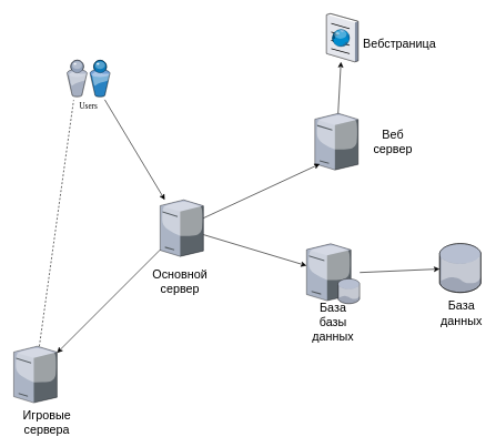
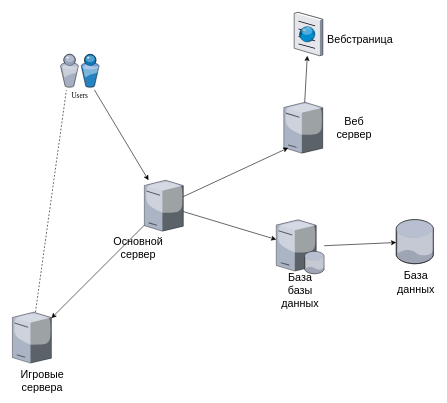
  <mxCell id="0" />
  <mxCell id="1" parent="0" />
  <mxCell id="2" value="Users" style="verticalLabelPosition=bottom;aspect=fixed;html=1;verticalAlign=top;strokeColor=none;shape=mxgraph.citrix.users;rounded=0;shadow=0;comic=0;fontFamily=Verdana;" parent="1" vertex="1"><mxGeometry x="100" y="90" width="64.5" height="55" as="geometry" /></mxCell>
  <mxCell id="3" value="" style="verticalLabelPosition=bottom;aspect=fixed;html=1;verticalAlign=top;strokeColor=none;shape=mxgraph.citrix.tower_server;rounded=0;shadow=0;comic=0;fontFamily=Verdana;" parent="1" vertex="1"><mxGeometry x="240" y="300" width="65" height="85" as="geometry" /></mxCell>
  <mxCell id="4" value="" style="verticalLabelPosition=bottom;aspect=fixed;html=1;verticalAlign=top;strokeColor=none;shape=mxgraph.citrix.tower_server;rounded=0;shadow=0;comic=0;fontFamily=Verdana;" vertex="1" parent="1"><mxGeometry x="20" y="520" width="65" height="85" as="geometry" /></mxCell>
  <mxCell id="5" value="" style="verticalLabelPosition=bottom;aspect=fixed;html=1;verticalAlign=top;strokeColor=none;shape=mxgraph.citrix.tower_server;rounded=0;shadow=0;comic=0;fontFamily=Verdana;" vertex="1" parent="1"><mxGeometry x="472.5" y="170" width="65" height="85" as="geometry" /></mxCell>
  <mxCell id="6" value="" style="verticalLabelPosition=bottom;sketch=0;aspect=fixed;html=1;verticalAlign=top;strokeColor=none;align=center;outlineConnect=0;shape=mxgraph.citrix.database;" vertex="1" parent="1"><mxGeometry x="660" y="365.73" width="62.5" height="73.53" as="geometry" /></mxCell>
  <mxCell id="7" value="" style="verticalLabelPosition=bottom;sketch=0;aspect=fixed;html=1;verticalAlign=top;strokeColor=none;align=center;outlineConnect=0;shape=mxgraph.citrix.database_server;" vertex="1" parent="1"><mxGeometry x="460" y="366" width="80" height="90" as="geometry" /></mxCell>
  <mxCell id="8" value="" style="verticalLabelPosition=bottom;sketch=0;aspect=fixed;html=1;verticalAlign=top;strokeColor=none;align=center;outlineConnect=0;shape=mxgraph.citrix.browser;" vertex="1" parent="1"><mxGeometry x="490" y="20" width="47.5" height="72.5" as="geometry" /></mxCell>
  <mxCell id="9" value="&lt;font style=&quot;font-size: 18px;&quot;&gt;Игровые сервера&lt;/font&gt;" style="text;html=1;strokeColor=none;fillColor=none;align=center;verticalAlign=middle;whiteSpace=wrap;rounded=0;" vertex="1" parent="1"><mxGeometry x="40" y="620" width="60" height="30" as="geometry" /></mxCell>
  <mxCell id="10" value="&lt;font style=&quot;font-size: 18px;&quot;&gt;База данных&lt;/font&gt;" style="text;html=1;strokeColor=none;fillColor=none;align=center;verticalAlign=middle;whiteSpace=wrap;rounded=0;" vertex="1" parent="1"><mxGeometry x="662.5" y="456" width="60" height="30" as="geometry" /></mxCell>
  <mxCell id="11" value="&lt;font style=&quot;font-size: 18px;&quot;&gt;База базы данных&lt;/font&gt;" style="text;html=1;strokeColor=none;fillColor=none;align=center;verticalAlign=middle;whiteSpace=wrap;rounded=0;" vertex="1" parent="1"><mxGeometry x="470" y="470" width="60" height="30" as="geometry" /></mxCell>
  <mxCell id="12" value="&lt;font style=&quot;font-size: 18px;&quot;&gt;Веб сервер&lt;/font&gt;" style="text;html=1;strokeColor=none;fillColor=none;align=center;verticalAlign=middle;whiteSpace=wrap;rounded=0;" vertex="1" parent="1"><mxGeometry x="560" y="197.5" width="60" height="30" as="geometry" /></mxCell>
  <mxCell id="13" value="&lt;font style=&quot;font-size: 18px;&quot;&gt;Вебстраница&lt;/font&gt;" style="text;html=1;strokeColor=none;fillColor=none;align=center;verticalAlign=middle;whiteSpace=wrap;rounded=0;" vertex="1" parent="1"><mxGeometry x="570" y="50" width="60" height="30" as="geometry" /></mxCell>
  <mxCell id="14" value="" style="endArrow=classic;html=1;rounded=0;exitX=0.879;exitY=1.079;exitDx=0;exitDy=0;exitPerimeter=0;" edge="1" parent="1" source="2" target="3"><mxGeometry width="50" height="50" relative="1" as="geometry"><mxPoint x="140" y="150" as="sourcePoint" /><mxPoint x="960" y="550" as="targetPoint" /></mxGeometry></mxCell>
- <mxCell id="15" value="&lt;font style=&quot;font-size: 18px;&quot;&gt;Основной сервер&lt;/font&gt;" style="text;html=1;strokeColor=none;fillColor=none;align=center;verticalAlign=middle;whiteSpace=wrap;rounded=0;" vertex="1" parent="1"><mxGeometry x="240" y="409.26" width="60" height="30" as="geometry" /></mxCell>
+ <mxCell id="15" value="&lt;font style=&quot;font-size: 18px;&quot;&gt;Основной сервер&lt;/font&gt;" style="text;html=1;strokeColor=none;fillColor=none;align=center;verticalAlign=middle;whiteSpace=wrap;rounded=0;" vertex="1" parent="1"><mxGeometry x="200" y="399.26" width="60" height="30" as="geometry" /></mxCell>
  <mxCell id="16" value="" style="endArrow=classic;html=1;rounded=0;" edge="1" parent="1" source="3" target="7"><mxGeometry width="50" height="50" relative="1" as="geometry"><mxPoint x="390" y="310" as="sourcePoint" /><mxPoint x="440" y="260" as="targetPoint" /></mxGeometry></mxCell>
  <mxCell id="17" value="" style="endArrow=classic;html=1;rounded=0;entryX=0.115;entryY=0.894;entryDx=0;entryDy=0;entryPerimeter=0;" edge="1" parent="1" source="3" target="5"><mxGeometry width="50" height="50" relative="1" as="geometry"><mxPoint x="400" y="320" as="sourcePoint" /><mxPoint x="450" y="270" as="targetPoint" /></mxGeometry></mxCell>
  <mxCell id="18" value="" style="endArrow=classic;html=1;rounded=0;" edge="1" parent="1" source="5" target="8"><mxGeometry width="50" height="50" relative="1" as="geometry"><mxPoint x="410" y="330" as="sourcePoint" /><mxPoint x="460" y="280" as="targetPoint" /></mxGeometry></mxCell>
  <mxCell id="19" value="" style="endArrow=classic;html=1;rounded=0;" edge="1" parent="1" source="7" target="6"><mxGeometry width="50" height="50" relative="1" as="geometry"><mxPoint x="420" y="340" as="sourcePoint" /><mxPoint x="470" y="290" as="targetPoint" /></mxGeometry></mxCell>
  <mxCell id="20" value="" style="endArrow=classic;html=1;rounded=0;" edge="1" parent="1" source="3" target="4"><mxGeometry width="50" height="50" relative="1" as="geometry"><mxPoint x="430" y="350" as="sourcePoint" /><mxPoint x="480" y="300" as="targetPoint" /></mxGeometry></mxCell>
  <mxCell id="21" value="" style="endArrow=none;dashed=1;html=1;rounded=0;" edge="1" parent="1" source="4"><mxGeometry width="50" height="50" relative="1" as="geometry"><mxPoint x="40" y="330" as="sourcePoint" /><mxPoint x="110" y="150" as="targetPoint" /></mxGeometry></mxCell>
